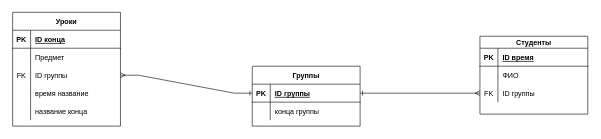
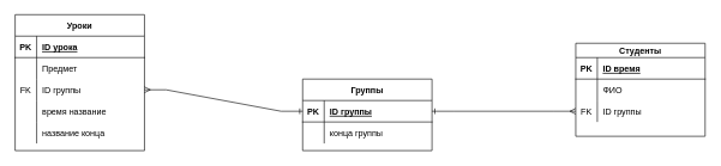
  <mxCell id="0" />
  <mxCell id="1" parent="0" />
  <mxCell id="2" value="Уроки" style="shape=table;startSize=30;container=1;collapsible=1;childLayout=tableLayout;fixedRows=1;rowLines=0;fontStyle=1;align=center;resizeLast=1;" parent="1" vertex="1"><mxGeometry x="20" y="20" width="180" height="190" as="geometry" /></mxCell>
  <mxCell id="3" value="" style="shape=tableRow;horizontal=0;startSize=0;swimlaneHead=0;swimlaneBody=0;fillColor=none;collapsible=0;dropTarget=0;points=[[0,0.5],[1,0.5]];portConstraint=eastwest;top=0;left=0;right=0;bottom=1;" parent="2" vertex="1"><mxGeometry y="30" width="180" height="30" as="geometry" /></mxCell>
  <mxCell id="4" value="PK" style="shape=partialRectangle;connectable=0;fillColor=none;top=0;left=0;bottom=0;right=0;fontStyle=1;overflow=hidden;" parent="3" vertex="1"><mxGeometry width="30" height="30" as="geometry"><mxRectangle width="30" height="30" as="alternateBounds" /></mxGeometry></mxCell>
- <mxCell id="5" value="ID конца" style="shape=partialRectangle;connectable=0;fillColor=none;top=0;left=0;bottom=0;right=0;align=left;spacingLeft=6;fontStyle=5;overflow=hidden;" parent="3" vertex="1"><mxGeometry x="30" width="150" height="30" as="geometry"><mxRectangle width="150" height="30" as="alternateBounds" /></mxGeometry></mxCell>
+ <mxCell id="5" value="ID урока" style="shape=partialRectangle;connectable=0;fillColor=none;top=0;left=0;bottom=0;right=0;align=left;spacingLeft=6;fontStyle=5;overflow=hidden;" parent="3" vertex="1"><mxGeometry x="30" width="150" height="30" as="geometry"><mxRectangle width="150" height="30" as="alternateBounds" /></mxGeometry></mxCell>
  <mxCell id="6" value="" style="shape=tableRow;horizontal=0;startSize=0;swimlaneHead=0;swimlaneBody=0;fillColor=none;collapsible=0;dropTarget=0;points=[[0,0.5],[1,0.5]];portConstraint=eastwest;top=0;left=0;right=0;bottom=0;" parent="2" vertex="1"><mxGeometry y="60" width="180" height="30" as="geometry" /></mxCell>
  <mxCell id="7" value="" style="shape=partialRectangle;connectable=0;fillColor=none;top=0;left=0;bottom=0;right=0;editable=1;overflow=hidden;" parent="6" vertex="1"><mxGeometry width="30" height="30" as="geometry"><mxRectangle width="30" height="30" as="alternateBounds" /></mxGeometry></mxCell>
  <mxCell id="8" value="Предмет" style="shape=partialRectangle;connectable=0;fillColor=none;top=0;left=0;bottom=0;right=0;align=left;spacingLeft=6;overflow=hidden;" parent="6" vertex="1"><mxGeometry x="30" width="150" height="30" as="geometry"><mxRectangle width="150" height="30" as="alternateBounds" /></mxGeometry></mxCell>
  <mxCell id="9" value="" style="shape=tableRow;horizontal=0;startSize=0;swimlaneHead=0;swimlaneBody=0;fillColor=none;collapsible=0;dropTarget=0;points=[[0,0.5],[1,0.5]];portConstraint=eastwest;top=0;left=0;right=0;bottom=0;" parent="2" vertex="1"><mxGeometry y="90" width="180" height="30" as="geometry" /></mxCell>
  <mxCell id="10" value="FK" style="shape=partialRectangle;connectable=0;fillColor=none;top=0;left=0;bottom=0;right=0;editable=1;overflow=hidden;" parent="9" vertex="1"><mxGeometry width="30" height="30" as="geometry"><mxRectangle width="30" height="30" as="alternateBounds" /></mxGeometry></mxCell>
  <mxCell id="11" value="ID группы" style="shape=partialRectangle;connectable=0;fillColor=none;top=0;left=0;bottom=0;right=0;align=left;spacingLeft=6;overflow=hidden;" parent="9" vertex="1"><mxGeometry x="30" width="150" height="30" as="geometry"><mxRectangle width="150" height="30" as="alternateBounds" /></mxGeometry></mxCell>
  <mxCell id="12" value="" style="shape=tableRow;horizontal=0;startSize=0;swimlaneHead=0;swimlaneBody=0;fillColor=none;collapsible=0;dropTarget=0;points=[[0,0.5],[1,0.5]];portConstraint=eastwest;top=0;left=0;right=0;bottom=0;" parent="2" vertex="1"><mxGeometry y="120" width="180" height="30" as="geometry" /></mxCell>
  <mxCell id="13" value="" style="shape=partialRectangle;connectable=0;fillColor=none;top=0;left=0;bottom=0;right=0;editable=1;overflow=hidden;" parent="12" vertex="1"><mxGeometry width="30" height="30" as="geometry"><mxRectangle width="30" height="30" as="alternateBounds" /></mxGeometry></mxCell>
  <mxCell id="14" value="время название" style="shape=partialRectangle;connectable=0;fillColor=none;top=0;left=0;bottom=0;right=0;align=left;spacingLeft=6;overflow=hidden;" parent="12" vertex="1"><mxGeometry x="30" width="150" height="30" as="geometry"><mxRectangle width="150" height="30" as="alternateBounds" /></mxGeometry></mxCell>
  <mxCell id="15" value="" style="shape=tableRow;horizontal=0;startSize=0;swimlaneHead=0;swimlaneBody=0;fillColor=none;collapsible=0;dropTarget=0;points=[[0,0.5],[1,0.5]];portConstraint=eastwest;top=0;left=0;right=0;bottom=0;" parent="2" vertex="1"><mxGeometry y="150" width="180" height="30" as="geometry" /></mxCell>
  <mxCell id="16" value="" style="shape=partialRectangle;connectable=0;fillColor=none;top=0;left=0;bottom=0;right=0;editable=1;overflow=hidden;" parent="15" vertex="1"><mxGeometry width="30" height="30" as="geometry"><mxRectangle width="30" height="30" as="alternateBounds" /></mxGeometry></mxCell>
  <mxCell id="17" value="название конца" style="shape=partialRectangle;connectable=0;fillColor=none;top=0;left=0;bottom=0;right=0;align=left;spacingLeft=6;overflow=hidden;" parent="15" vertex="1"><mxGeometry x="30" width="150" height="30" as="geometry"><mxRectangle width="150" height="30" as="alternateBounds" /></mxGeometry></mxCell>
  <mxCell id="18" value="Группы" style="shape=table;startSize=30;container=1;collapsible=1;childLayout=tableLayout;fixedRows=1;rowLines=0;fontStyle=1;align=center;resizeLast=1;" parent="1" vertex="1"><mxGeometry x="420" y="110" width="180" height="100" as="geometry" /></mxCell>
  <mxCell id="19" value="" style="shape=tableRow;horizontal=0;startSize=0;swimlaneHead=0;swimlaneBody=0;fillColor=none;collapsible=0;dropTarget=0;points=[[0,0.5],[1,0.5]];portConstraint=eastwest;top=0;left=0;right=0;bottom=1;" parent="18" vertex="1"><mxGeometry y="30" width="180" height="30" as="geometry" /></mxCell>
  <mxCell id="20" value="PK" style="shape=partialRectangle;connectable=0;fillColor=none;top=0;left=0;bottom=0;right=0;fontStyle=1;overflow=hidden;" parent="19" vertex="1"><mxGeometry width="30" height="30" as="geometry"><mxRectangle width="30" height="30" as="alternateBounds" /></mxGeometry></mxCell>
  <mxCell id="21" value="ID группы" style="shape=partialRectangle;connectable=0;fillColor=none;top=0;left=0;bottom=0;right=0;align=left;spacingLeft=6;fontStyle=5;overflow=hidden;" parent="19" vertex="1"><mxGeometry x="30" width="150" height="30" as="geometry"><mxRectangle width="150" height="30" as="alternateBounds" /></mxGeometry></mxCell>
  <mxCell id="22" value="" style="shape=tableRow;horizontal=0;startSize=0;swimlaneHead=0;swimlaneBody=0;fillColor=none;collapsible=0;dropTarget=0;points=[[0,0.5],[1,0.5]];portConstraint=eastwest;top=0;left=0;right=0;bottom=0;" parent="18" vertex="1"><mxGeometry y="60" width="180" height="30" as="geometry" /></mxCell>
  <mxCell id="23" value="" style="shape=partialRectangle;connectable=0;fillColor=none;top=0;left=0;bottom=0;right=0;editable=1;overflow=hidden;" parent="22" vertex="1"><mxGeometry width="30" height="30" as="geometry"><mxRectangle width="30" height="30" as="alternateBounds" /></mxGeometry></mxCell>
  <mxCell id="24" value="конца группы" style="shape=partialRectangle;connectable=0;fillColor=none;top=0;left=0;bottom=0;right=0;align=left;spacingLeft=6;overflow=hidden;" parent="22" vertex="1"><mxGeometry x="30" width="150" height="30" as="geometry"><mxRectangle width="150" height="30" as="alternateBounds" /></mxGeometry></mxCell>
  <mxCell id="25" value="" style="edgeStyle=entityRelationEdgeStyle;fontSize=12;html=1;endArrow=ERmany;startArrow=ERone;rounded=0;startFill=0;exitX=0;exitY=0.5;exitDx=0;exitDy=0;" parent="1" source="19" target="9" edge="1"><mxGeometry width="100" height="100" relative="1" as="geometry"><mxPoint x="140" y="400" as="sourcePoint" /><mxPoint x="240" y="300" as="targetPoint" /></mxGeometry></mxCell>
  <mxCell id="26" value="Студенты" style="shape=table;startSize=20;container=1;collapsible=1;childLayout=tableLayout;fixedRows=1;rowLines=0;fontStyle=1;align=center;resizeLast=1;" parent="1" vertex="1"><mxGeometry x="800" y="60" width="180" height="130" as="geometry" /></mxCell>
  <mxCell id="27" value="" style="shape=tableRow;horizontal=0;startSize=0;swimlaneHead=0;swimlaneBody=0;fillColor=none;collapsible=0;dropTarget=0;points=[[0,0.5],[1,0.5]];portConstraint=eastwest;top=0;left=0;right=0;bottom=1;" parent="26" vertex="1"><mxGeometry y="20" width="180" height="30" as="geometry" /></mxCell>
  <mxCell id="28" value="PK" style="shape=partialRectangle;connectable=0;fillColor=none;top=0;left=0;bottom=0;right=0;fontStyle=1;overflow=hidden;" parent="27" vertex="1"><mxGeometry width="30" height="30" as="geometry"><mxRectangle width="30" height="30" as="alternateBounds" /></mxGeometry></mxCell>
  <mxCell id="29" value="ID время" style="shape=partialRectangle;connectable=0;fillColor=none;top=0;left=0;bottom=0;right=0;align=left;spacingLeft=6;fontStyle=5;overflow=hidden;" parent="27" vertex="1"><mxGeometry x="30" width="150" height="30" as="geometry"><mxRectangle width="150" height="30" as="alternateBounds" /></mxGeometry></mxCell>
  <mxCell id="30" value="" style="shape=tableRow;horizontal=0;startSize=0;swimlaneHead=0;swimlaneBody=0;fillColor=none;collapsible=0;dropTarget=0;points=[[0,0.5],[1,0.5]];portConstraint=eastwest;top=0;left=0;right=0;bottom=0;" parent="26" vertex="1"><mxGeometry y="50" width="180" height="30" as="geometry" /></mxCell>
  <mxCell id="31" value="" style="shape=partialRectangle;connectable=0;fillColor=none;top=0;left=0;bottom=0;right=0;editable=1;overflow=hidden;" parent="30" vertex="1"><mxGeometry width="30" height="30" as="geometry"><mxRectangle width="30" height="30" as="alternateBounds" /></mxGeometry></mxCell>
  <mxCell id="32" value="ФИО" style="shape=partialRectangle;connectable=0;fillColor=none;top=0;left=0;bottom=0;right=0;align=left;spacingLeft=6;overflow=hidden;" parent="30" vertex="1"><mxGeometry x="30" width="150" height="30" as="geometry"><mxRectangle width="150" height="30" as="alternateBounds" /></mxGeometry></mxCell>
  <mxCell id="33" value="" style="shape=tableRow;horizontal=0;startSize=0;swimlaneHead=0;swimlaneBody=0;fillColor=none;collapsible=0;dropTarget=0;points=[[0,0.5],[1,0.5]];portConstraint=eastwest;top=0;left=0;right=0;bottom=0;" parent="26" vertex="1"><mxGeometry y="80" width="180" height="30" as="geometry" /></mxCell>
  <mxCell id="34" value="FK" style="shape=partialRectangle;connectable=0;fillColor=none;top=0;left=0;bottom=0;right=0;editable=1;overflow=hidden;" parent="33" vertex="1"><mxGeometry width="30" height="30" as="geometry"><mxRectangle width="30" height="30" as="alternateBounds" /></mxGeometry></mxCell>
  <mxCell id="35" value="ID группы" style="shape=partialRectangle;connectable=0;fillColor=none;top=0;left=0;bottom=0;right=0;align=left;spacingLeft=6;overflow=hidden;" parent="33" vertex="1"><mxGeometry x="30" width="150" height="30" as="geometry"><mxRectangle width="150" height="30" as="alternateBounds" /></mxGeometry></mxCell>
  <mxCell id="36" value="" style="edgeStyle=entityRelationEdgeStyle;fontSize=12;html=1;endArrow=ERmany;startArrow=ERone;rounded=0;startFill=0;" parent="1" source="19" target="33" edge="1"><mxGeometry width="100" height="100" relative="1" as="geometry"><mxPoint x="500" y="430" as="sourcePoint" /><mxPoint x="280" y="400" as="targetPoint" /></mxGeometry></mxCell>
